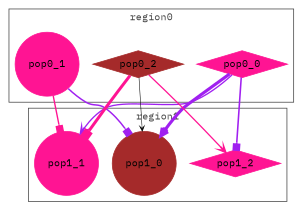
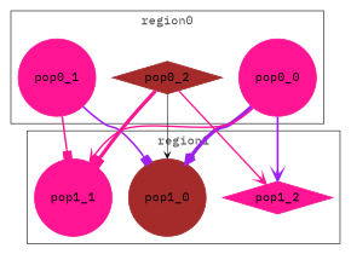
  digraph {
    fontname="IBM Plex Mono"
    node [color=deeppink fontcolor="#000000" fontname="IBM Plex Mono" shape=diamond style=filled]
    edge [arrowhead=vee arrowsize=1 color=purple fontcolor="#ff0000" fontname="IBM Plex Mono" style=solid]
-   n1 [label=pop0_0]
+   n1 [label=pop0_0 shape=circle]
    n2 [label=pop0_1 shape=circle]
    n3 [color=brown label=pop0_2]
    n4 [color=brown label=pop1_0 shape=circle]
    n5 [label=pop1_1 shape=circle]
    n6 [label=pop1_2]
    subgraph cluster_1 {
      color="#444444"
      fontcolor="#444444"
      label=region0
      n1
      n2
      n3
    }
    subgraph cluster_2 {
      color="#444444"
      fontcolor="#444444"
      label=region1
      n4
      n5
      n6
    }
    n1 -> n4 [penwidth=4.2]
-   n1 -> n5 [penwidth=1.7669374050350133 style=bold]
-   n1 -> n6 [arrowhead=box penwidth=2.1135446738526475]
+   n1 -> n5 [color=deeppink penwidth=1.7669374050350133 style=bold]
+   n1 -> n6 [penwidth=2.1135446738526475]
    n2 -> n4 [arrowhead=box penwidth=1.9846000807949211]
    n2 -> n5 [arrowhead=box color=deeppink penwidth=1.8550276519174491]
    n3 -> n4 [arrowsize=0.7 color=black penwidth=0.7 style=bold]
    n3 -> n5 [arrowhead=box color=deeppink penwidth=4.019816315339629]
    n3 -> n6 [color=deeppink penwidth=1.7042069096113048]
  }
